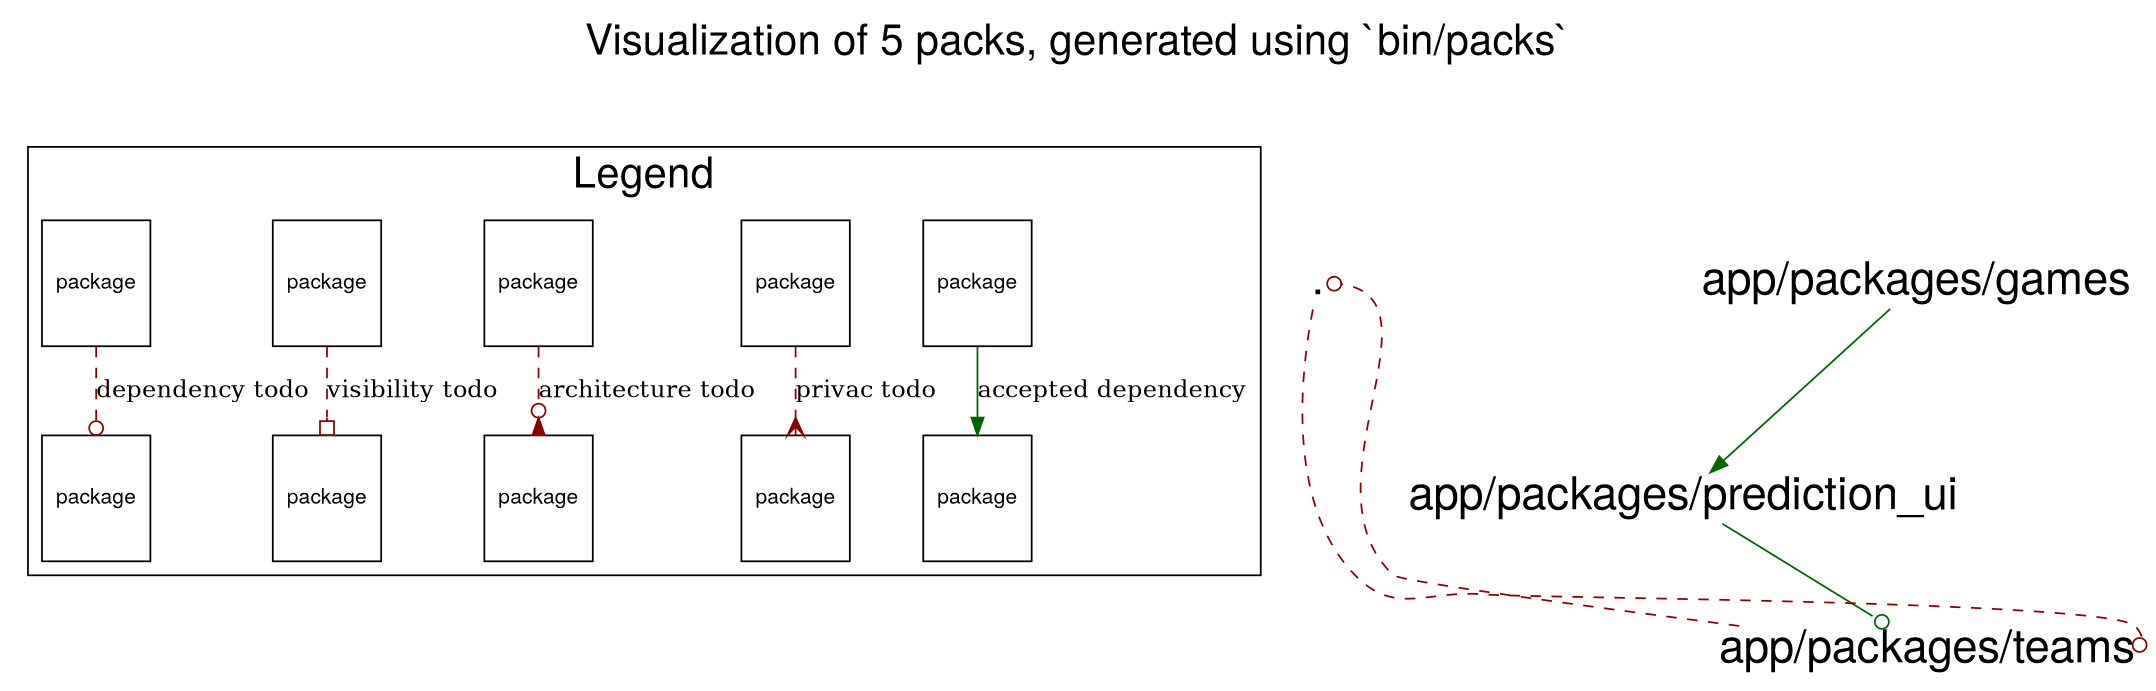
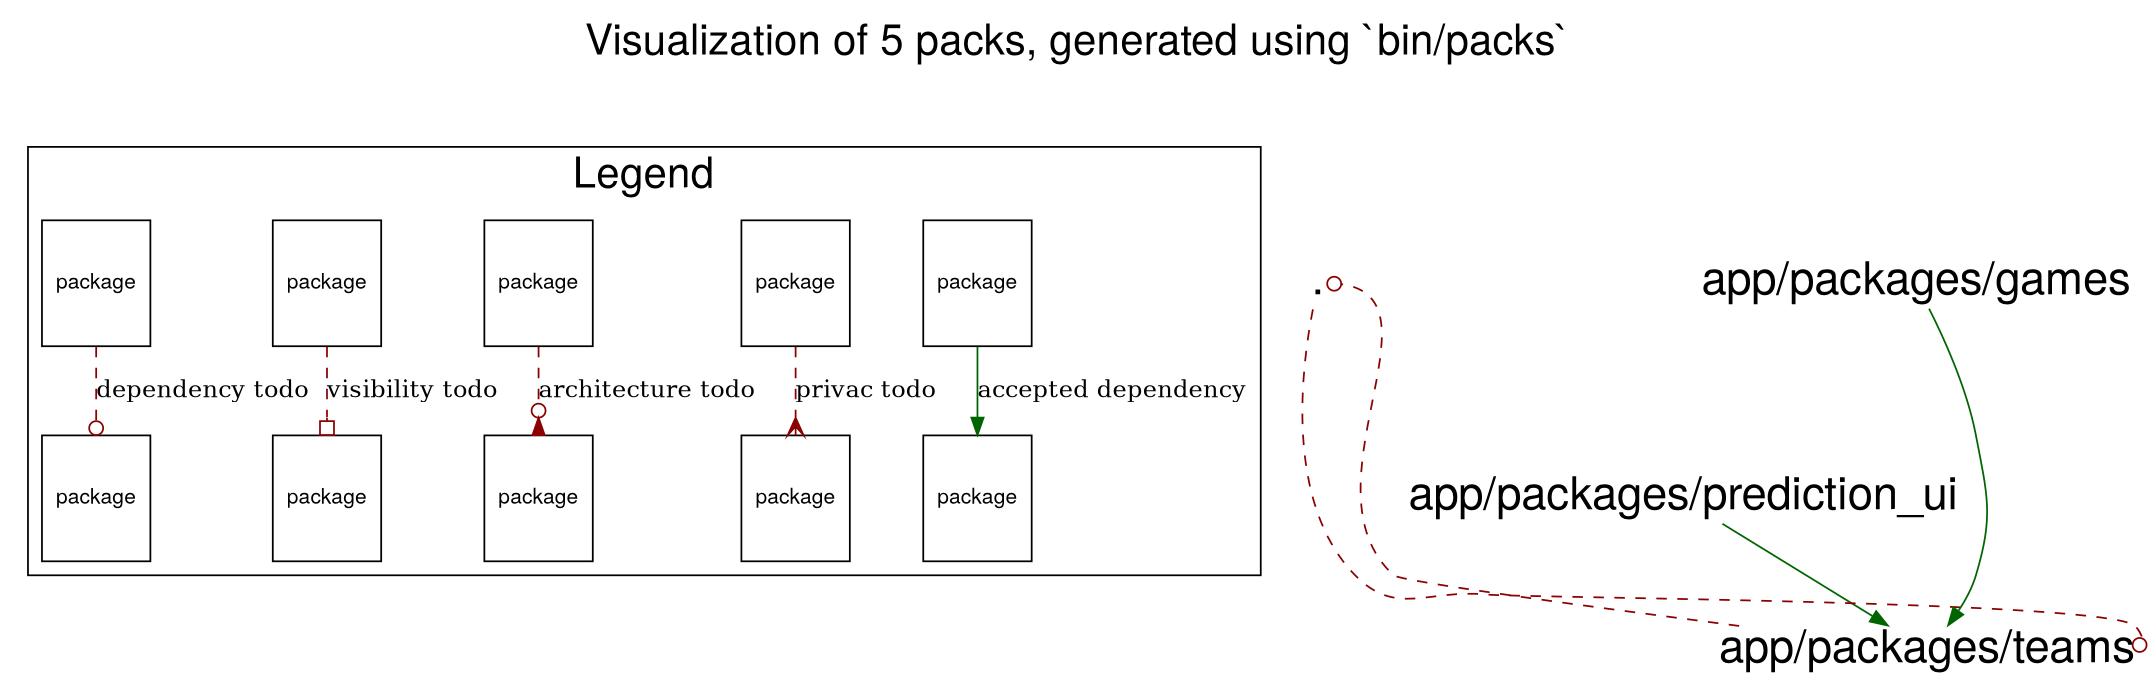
  digraph {
    fontname="Helvetica,Arial,sans-serif"
    fontsize=24
    label="Visualization of 5 packs, generated using `bin/packs`"
    labelloc=t
    rankdir=TD
    node [color=black fillcolor=white fontcolor=black fontname="Helvetica,Arial,sans-serif" fontsize=12 shape=box style=filled]
    edge [color=darkred style=dashed]
    n1 [height=1.0 label=package]
    n2 [height=1.0 label=package]
    n3 [height=1.0 label=package]
    n4 [height=1.0 label=package]
    n5 [height=1.0 label=package]
    n6 [height=1.0 label=package]
    n7 [height=1.0 label=package]
    n8 [height=1.0 label=package]
    n9 [height=1.0 label=package]
    n10 [height=1.0 label=package]
    "app/packages/prediction_ui" [fontsize=26.0 height=1.0 shape=plain]
    "app/packages/teams" [fontsize=26.0 height=1.0 shape=plain]
    "." [fontsize=26.0 height=1.0 shape=plain]
    "app/packages/games" [fontsize=26.0 height=1.0 shape=plain]
    subgraph cluster_1 {
      label=Legend
      n1
      n2
      n3
      n4
      n5
      n6
      n7
      n8
      n9
      n10
    }
    n1 -> n2 [color=darkgreen label="accepted dependency" style=""]
    n3 -> n4 [arrowhead=crow label="privac todo"]
    n5 -> n6 [arrowhead=invodot label="architecture todo"]
    n7 -> n8 [arrowhead=obox label="visibility todo"]
    n9 -> n10 [arrowhead=odot label="dependency todo"]
-   "app/packages/prediction_ui" -> "app/packages/teams" [color=darkgreen arrowhead=odot style=""]
+   "app/packages/prediction_ui" -> "app/packages/teams" [color=darkgreen style=""]
    "app/packages/teams" -> "." [arrowhead=odot constraint=false headport=e penwidth=1]
    "." -> "app/packages/teams" [arrowhead=odot constraint=false headport=e penwidth=1]
-   "app/packages/games" -> "app/packages/prediction_ui" [color=darkgreen style=""]
+   "app/packages/games" -> "app/packages/teams" [color=darkgreen style=""]
  }
